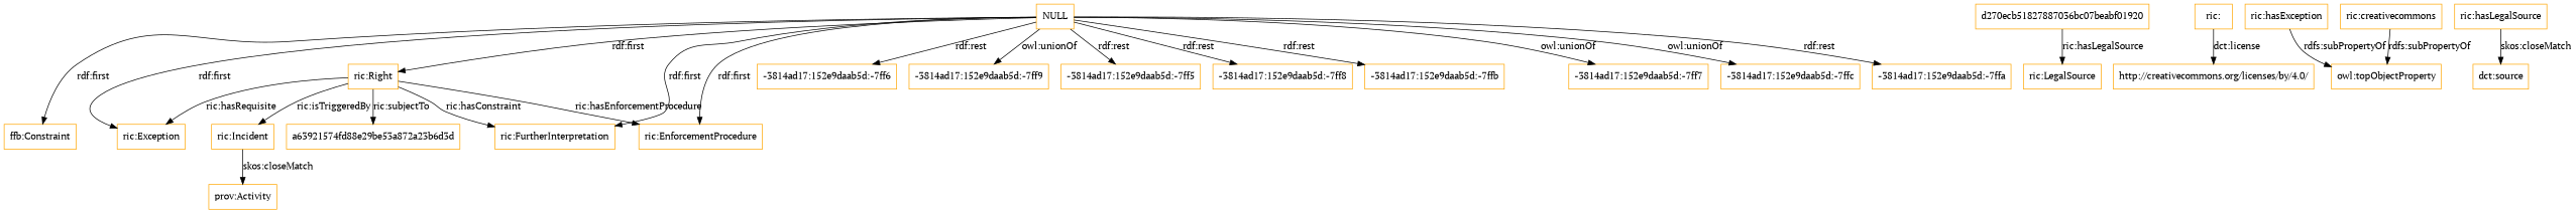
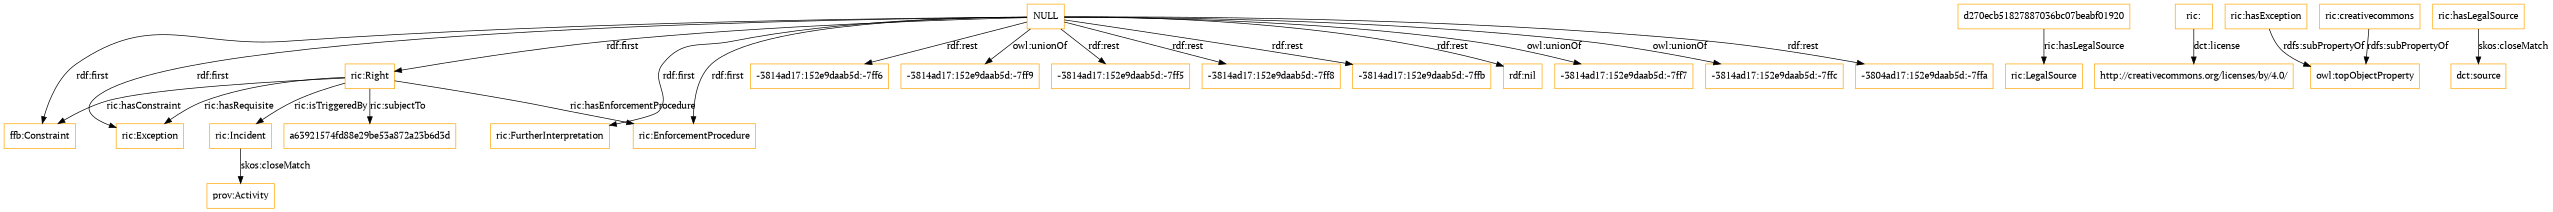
  digraph {
    fontname="PT Serif"
    rankdir=TB
    node [color=orange fontname="PT Serif" shape=rectangle]
    edge [fontname="PT Serif"]
    "ric:Right"
    "ric:Exception"
    n3 [label="ffb:Constraint"]
    a63921574fd88e29be53a872a23b6d3d
    "ric:Incident"
    "ric:EnforcementProcedure"
    "prov:Activity"
    d270ecb51827887036bc07beabf01920
    "ric:LegalSource"
    "ric:"
    "http://creativecommons.org/licenses/by/4.0/"
    "ric:hasException"
    "owl:topObjectProperty"
    "ric:hasLegalSource"
    "dct:source"
    n16 [label="ric:creativecommons"]
    NULL
    "ric:FurtherInterpretation"
    "-3814ad17:152e9daab5d:-7ff6"
    "-3814ad17:152e9daab5d:-7ff9"
    "-3814ad17:152e9daab5d:-7ff5"
    "-3814ad17:152e9daab5d:-7ff8"
    "-3814ad17:152e9daab5d:-7ffb"
+   "rdf:nil"
    "-3814ad17:152e9daab5d:-7ff7"
    "-3814ad17:152e9daab5d:-7ffc"
-   "-3814ad17:152e9daab5d:-7ffa"
+   "-3814ad17:152e9daab5d:-7ffa" [label="-3804ad17:152e9daab5d:-7ffa"]
    "ric:Right" -> "ric:Exception" [label="ric:hasRequisite"]
-   "ric:Right" -> "ric:FurtherInterpretation" [label="ric:hasConstraint"]
+   "ric:Right" -> n3 [label="ric:hasConstraint"]
    "ric:Right" -> a63921574fd88e29be53a872a23b6d3d [label="ric:subjectTo"]
    "ric:Right" -> "ric:Incident" [label="ric:isTriggeredBy"]
    "ric:Right" -> "ric:EnforcementProcedure" [label="ric:hasEnforcementProcedure"]
    "ric:Incident" -> "prov:Activity" [label="skos:closeMatch"]
    d270ecb51827887036bc07beabf01920 -> "ric:LegalSource" [label="ric:hasLegalSource"]
    "ric:" -> "http://creativecommons.org/licenses/by/4.0/" [label="dct:license"]
    "ric:hasException" -> "owl:topObjectProperty" [label="rdfs:subPropertyOf"]
    "ric:hasLegalSource" -> "dct:source" [label="skos:closeMatch"]
    n16 -> "owl:topObjectProperty" [label="rdfs:subPropertyOf"]
    NULL -> "ric:Right" [label="rdf:first"]
    NULL -> "ric:Exception" [label="rdf:first"]
    NULL -> n3 [label="rdf:first"]
    NULL -> "ric:EnforcementProcedure" [label="rdf:first"]
    NULL -> "ric:FurtherInterpretation" [label="rdf:first"]
    NULL -> "-3814ad17:152e9daab5d:-7ff6" [label="rdf:rest"]
    NULL -> "-3814ad17:152e9daab5d:-7ff9" [label="owl:unionOf"]
    NULL -> "-3814ad17:152e9daab5d:-7ff5" [label="rdf:rest"]
    NULL -> "-3814ad17:152e9daab5d:-7ff8" [label="rdf:rest"]
    NULL -> "-3814ad17:152e9daab5d:-7ffb" [label="rdf:rest"]
+   NULL -> "rdf:nil" [label="rdf:rest"]
    NULL -> "-3814ad17:152e9daab5d:-7ff7" [label="owl:unionOf"]
    NULL -> "-3814ad17:152e9daab5d:-7ffc" [label="owl:unionOf"]
    NULL -> "-3814ad17:152e9daab5d:-7ffa" [label="rdf:rest"]
  }
